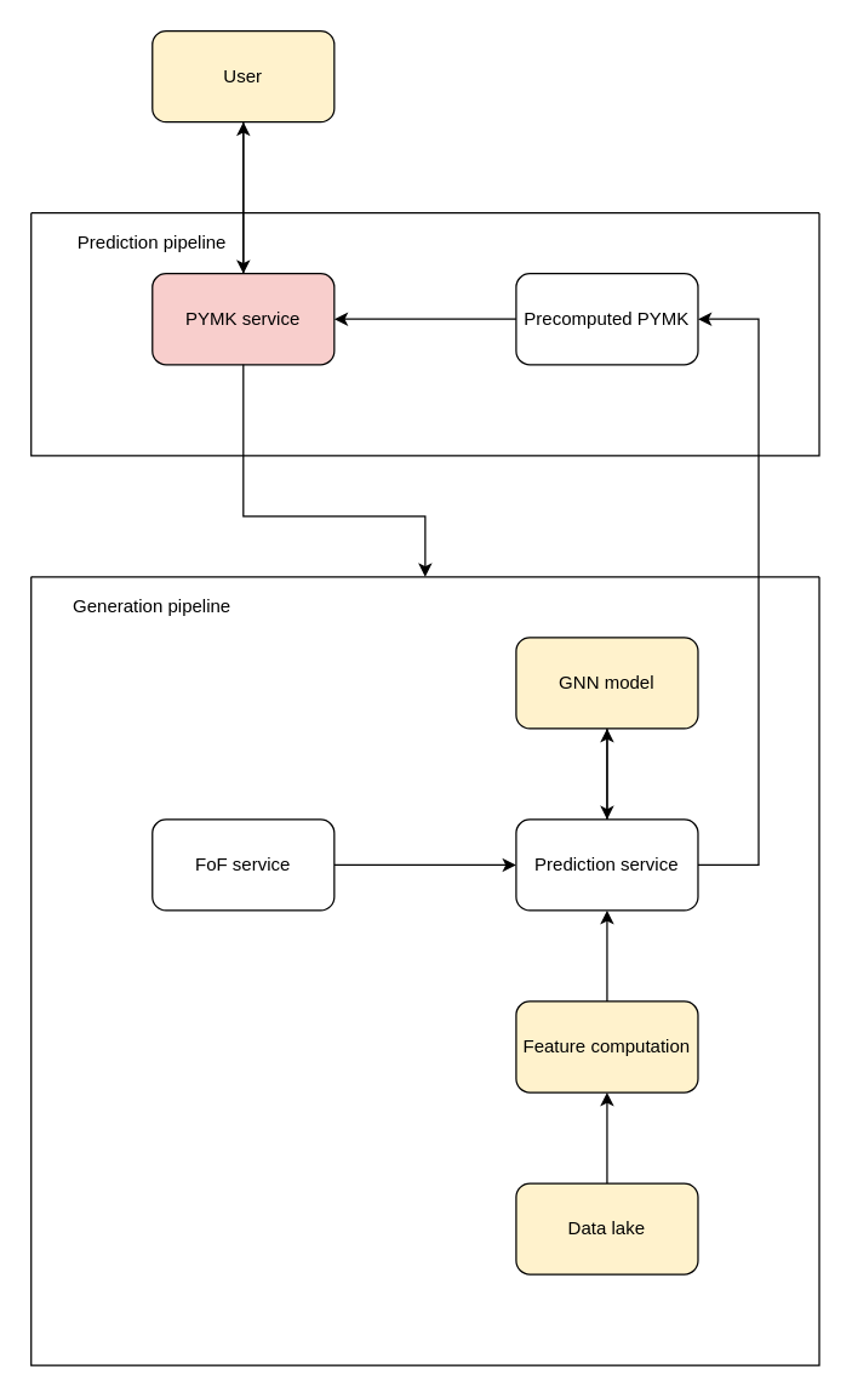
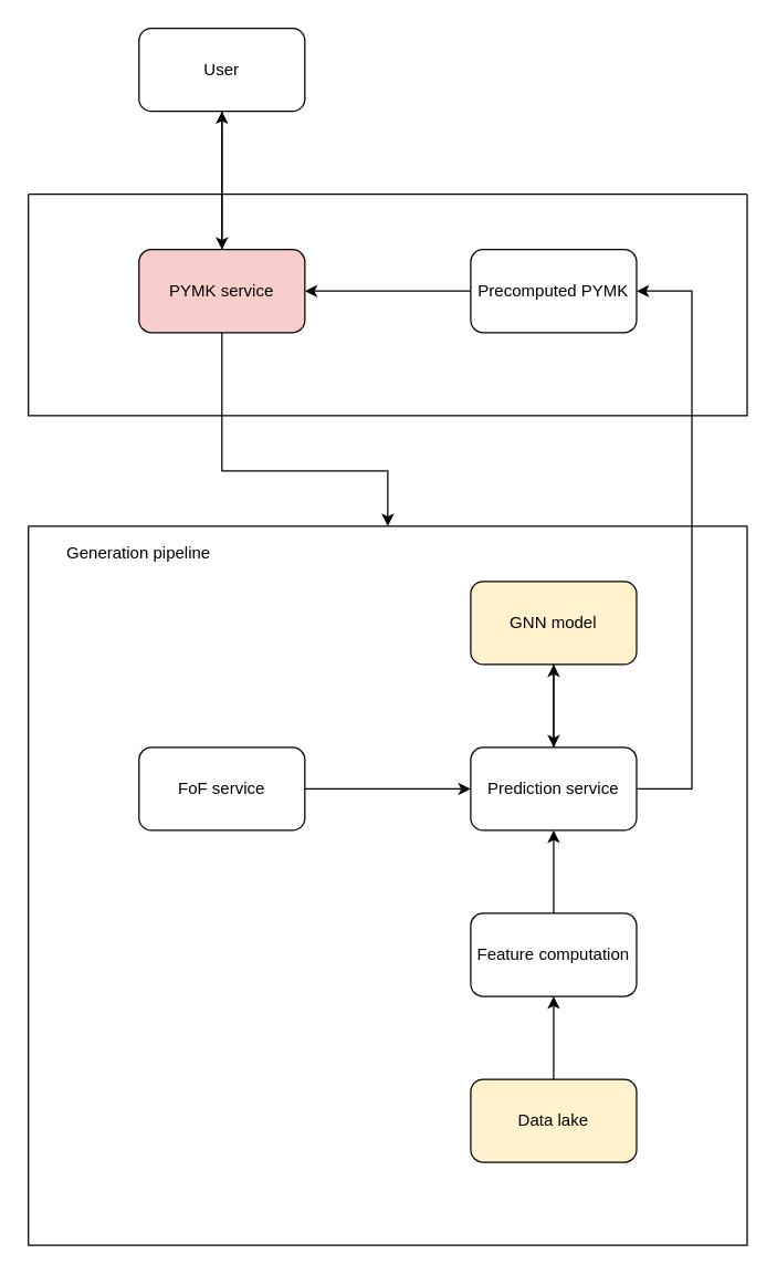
  <mxCell id="0" />
  <mxCell id="1" parent="0" />
  <mxCell id="2" value="" style="swimlane;startSize=0;" vertex="1" parent="1"><mxGeometry x="20" y="140" width="520" height="160" as="geometry" /></mxCell>
  <mxCell id="3" style="edgeStyle=orthogonalEdgeStyle;rounded=0;orthogonalLoop=1;jettySize=auto;html=1;exitX=0;exitY=0.5;exitDx=0;exitDy=0;entryX=1;entryY=0.5;entryDx=0;entryDy=0;" edge="1" parent="2" source="4" target="5"><mxGeometry relative="1" as="geometry" /></mxCell>
  <mxCell id="4" value="Precomputed PYMK" style="rounded=1;whiteSpace=wrap;html=1;" vertex="1" parent="2"><mxGeometry x="320" y="40" width="120" height="60" as="geometry" /></mxCell>
  <mxCell id="5" value="PYMK service" style="rounded=1;whiteSpace=wrap;html=1;fillColor=#f8cecc;" vertex="1" parent="2"><mxGeometry x="80" y="40" width="120" height="60" as="geometry" /></mxCell>
- <mxCell id="6" value="Prediction pipeline" style="text;html=1;align=center;verticalAlign=middle;whiteSpace=wrap;rounded=0;" vertex="1" parent="2"><mxGeometry width="160" height="40" as="geometry" /></mxCell>
  <mxCell id="7" value="" style="swimlane;startSize=0;" vertex="1" parent="1"><mxGeometry x="20" y="380" width="520" height="520" as="geometry" /></mxCell>
  <mxCell id="8" style="edgeStyle=orthogonalEdgeStyle;rounded=0;orthogonalLoop=1;jettySize=auto;html=1;exitX=0.5;exitY=1;exitDx=0;exitDy=0;entryX=0.5;entryY=0;entryDx=0;entryDy=0;" edge="1" parent="7" source="9" target="11"><mxGeometry relative="1" as="geometry" /></mxCell>
  <mxCell id="9" value="GNN model" style="rounded=1;whiteSpace=wrap;html=1;fillColor=#fff2cc;" vertex="1" parent="7"><mxGeometry x="320" y="40" width="120" height="60" as="geometry" /></mxCell>
  <mxCell id="10" style="edgeStyle=orthogonalEdgeStyle;rounded=0;orthogonalLoop=1;jettySize=auto;html=1;exitX=0.5;exitY=0;exitDx=0;exitDy=0;entryX=0.5;entryY=1;entryDx=0;entryDy=0;" edge="1" parent="7" source="11" target="9"><mxGeometry relative="1" as="geometry" /></mxCell>
  <mxCell id="11" value="Prediction service" style="rounded=1;whiteSpace=wrap;html=1;" vertex="1" parent="7"><mxGeometry x="320" y="160" width="120" height="60" as="geometry" /></mxCell>
  <mxCell id="12" style="edgeStyle=orthogonalEdgeStyle;rounded=0;orthogonalLoop=1;jettySize=auto;html=1;exitX=0.5;exitY=0;exitDx=0;exitDy=0;entryX=0.5;entryY=1;entryDx=0;entryDy=0;" edge="1" parent="7" source="13" target="11"><mxGeometry relative="1" as="geometry" /></mxCell>
- <mxCell id="13" value="Feature computation" style="rounded=1;whiteSpace=wrap;html=1;fillColor=#fff2cc;" vertex="1" parent="7"><mxGeometry x="320" y="280" width="120" height="60" as="geometry" /></mxCell>
+ <mxCell id="13" value="Feature computation" style="rounded=1;whiteSpace=wrap;html=1;" vertex="1" parent="7"><mxGeometry x="320" y="280" width="120" height="60" as="geometry" /></mxCell>
  <mxCell id="14" style="edgeStyle=orthogonalEdgeStyle;rounded=0;orthogonalLoop=1;jettySize=auto;html=1;exitX=1;exitY=0.5;exitDx=0;exitDy=0;entryX=0;entryY=0.5;entryDx=0;entryDy=0;" edge="1" parent="7" source="15" target="11"><mxGeometry relative="1" as="geometry" /></mxCell>
  <mxCell id="15" value="FoF service" style="rounded=1;whiteSpace=wrap;html=1;" vertex="1" parent="7"><mxGeometry x="80" y="160" width="120" height="60" as="geometry" /></mxCell>
  <mxCell id="16" style="edgeStyle=orthogonalEdgeStyle;rounded=0;orthogonalLoop=1;jettySize=auto;html=1;exitX=0.5;exitY=0;exitDx=0;exitDy=0;entryX=0.5;entryY=1;entryDx=0;entryDy=0;" edge="1" parent="7" source="17" target="13"><mxGeometry relative="1" as="geometry" /></mxCell>
  <mxCell id="17" value="Data lake" style="rounded=1;whiteSpace=wrap;html=1;fillColor=#fff2cc;" vertex="1" parent="7"><mxGeometry x="320" y="400" width="120" height="60" as="geometry" /></mxCell>
  <mxCell id="18" value="Generation pipeline" style="text;html=1;align=center;verticalAlign=middle;whiteSpace=wrap;rounded=0;" vertex="1" parent="7"><mxGeometry width="160" height="40" as="geometry" /></mxCell>
  <mxCell id="19" style="edgeStyle=orthogonalEdgeStyle;rounded=0;orthogonalLoop=1;jettySize=auto;html=1;exitX=0.5;exitY=1;exitDx=0;exitDy=0;" edge="1" parent="1" source="20" target="5"><mxGeometry relative="1" as="geometry" /></mxCell>
- <mxCell id="20" value="User" style="rounded=1;whiteSpace=wrap;html=1;fillColor=#fff2cc;" vertex="1" parent="1"><mxGeometry x="100" y="20" width="120" height="60" as="geometry" /></mxCell>
+ <mxCell id="20" value="User" style="rounded=1;whiteSpace=wrap;html=1;" vertex="1" parent="1"><mxGeometry x="100" y="20" width="120" height="60" as="geometry" /></mxCell>
  <mxCell id="21" style="edgeStyle=orthogonalEdgeStyle;rounded=0;orthogonalLoop=1;jettySize=auto;html=1;exitX=0.5;exitY=0;exitDx=0;exitDy=0;" edge="1" parent="1" source="5" target="20"><mxGeometry relative="1" as="geometry" /></mxCell>
  <mxCell id="22" style="edgeStyle=orthogonalEdgeStyle;rounded=0;orthogonalLoop=1;jettySize=auto;html=1;exitX=0.5;exitY=1;exitDx=0;exitDy=0;" edge="1" parent="1" source="5" target="7"><mxGeometry relative="1" as="geometry"><Array as="points"><mxPoint x="160" y="340" /><mxPoint x="280" y="340" /></Array></mxGeometry></mxCell>
  <mxCell id="23" style="edgeStyle=orthogonalEdgeStyle;rounded=0;orthogonalLoop=1;jettySize=auto;html=1;exitX=1;exitY=0.5;exitDx=0;exitDy=0;entryX=1;entryY=0.5;entryDx=0;entryDy=0;" edge="1" parent="1" source="11" target="4"><mxGeometry relative="1" as="geometry"><Array as="points"><mxPoint x="500" y="570" /><mxPoint x="500" y="210" /></Array></mxGeometry></mxCell>
